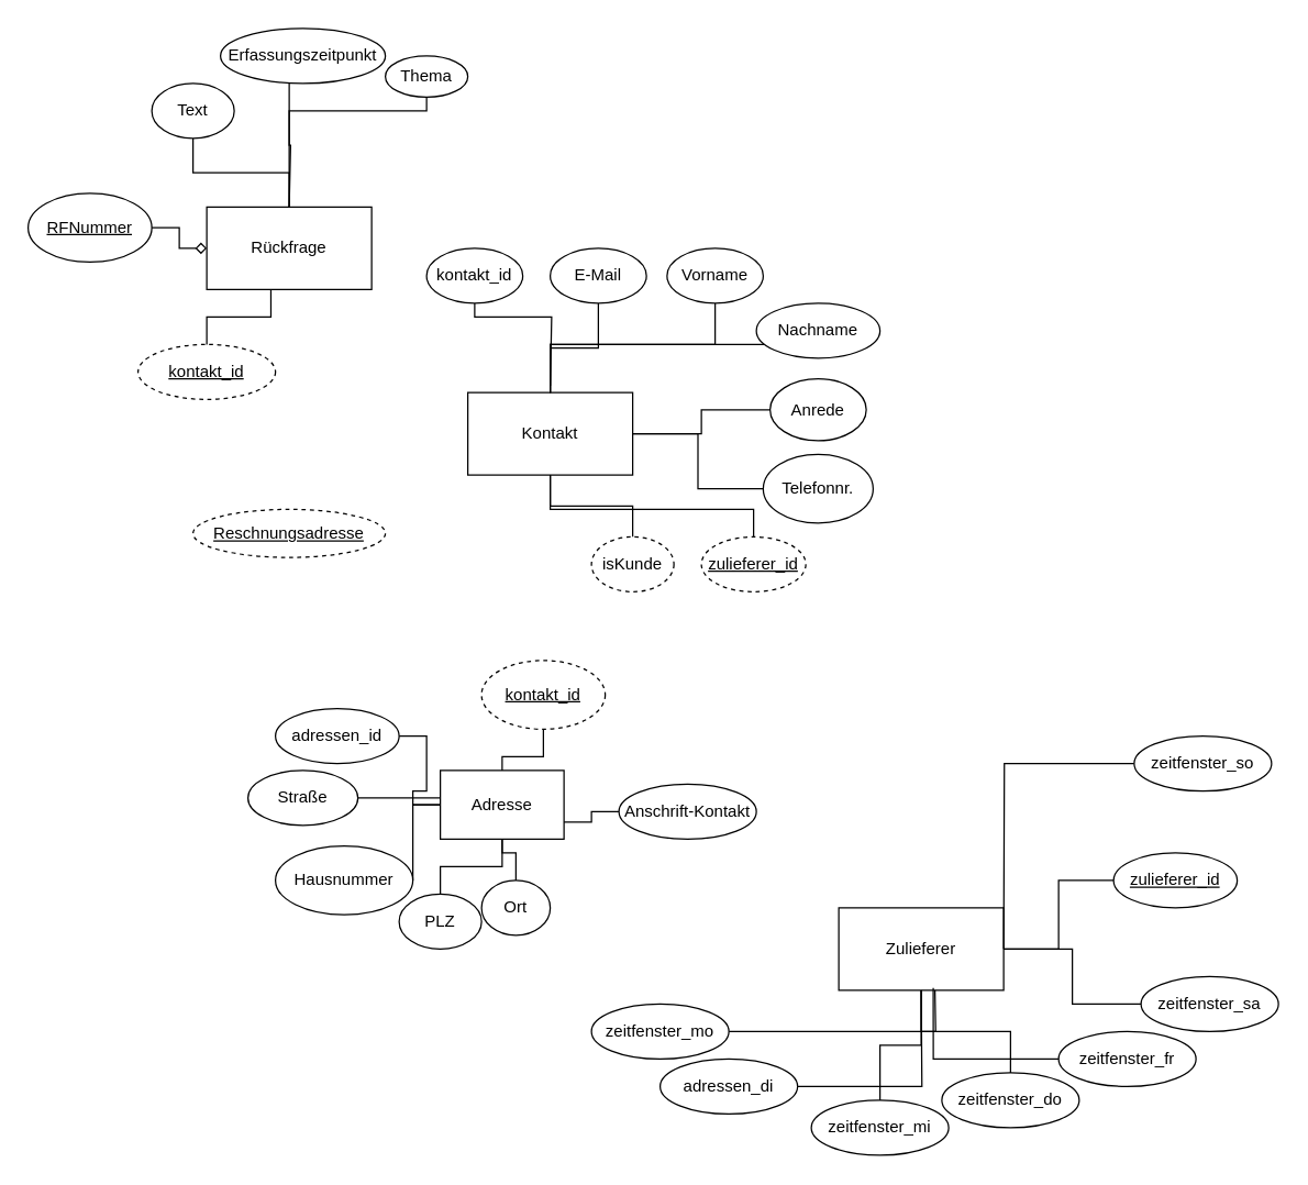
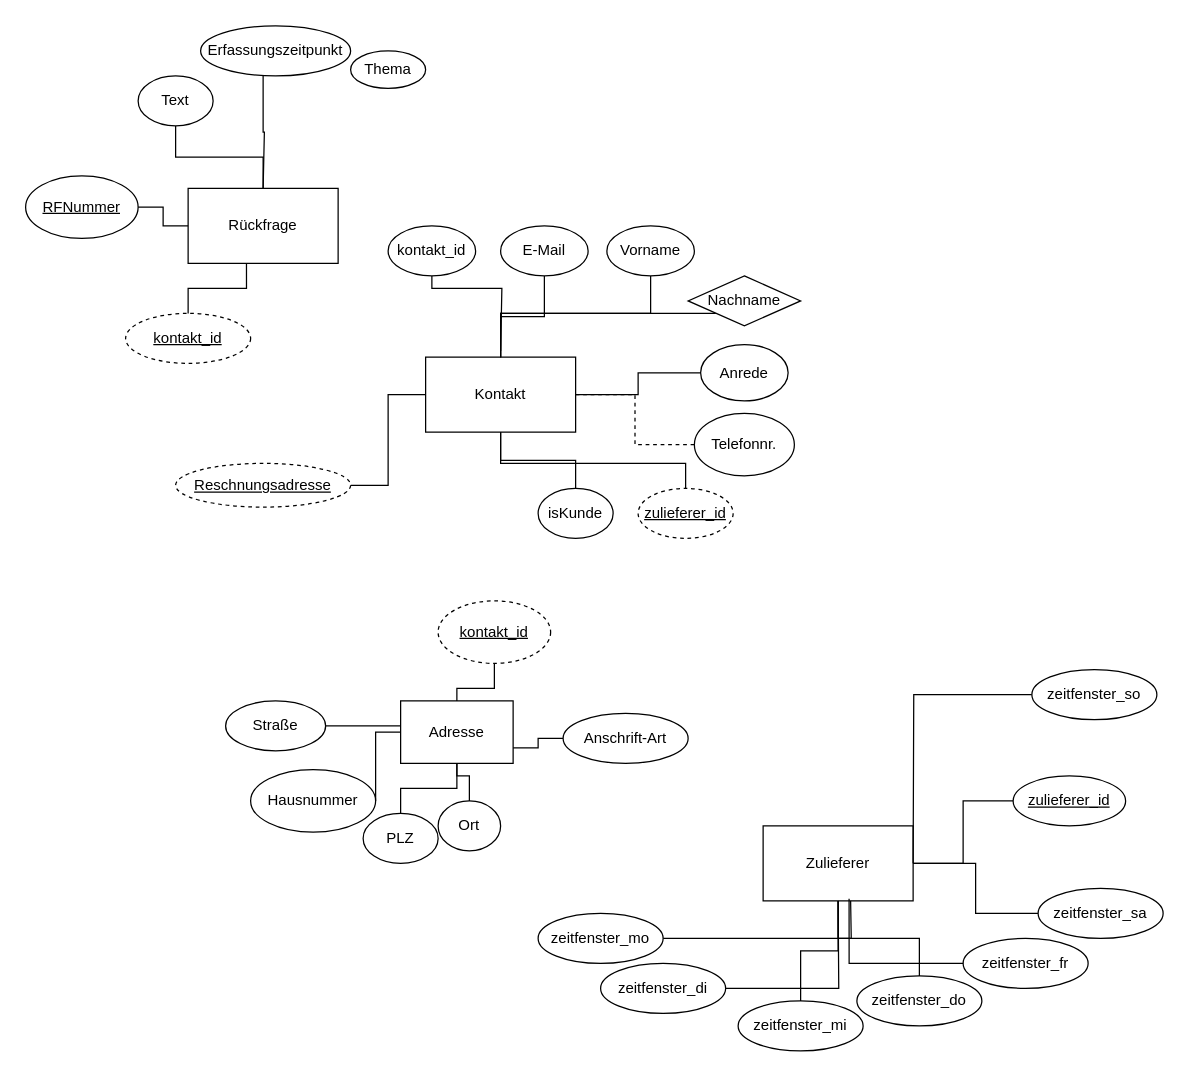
  <mxCell id="0" />
  <mxCell id="1" parent="0" />
  <mxCell id="2" value="Rückfrage" style="rounded=0;whiteSpace=wrap;html=1;" vertex="1" parent="1"><mxGeometry x="150" y="150" width="120" height="60" as="geometry" /></mxCell>
  <mxCell id="3" value="Adresse" style="rounded=0;whiteSpace=wrap;html=1;" vertex="1" parent="1"><mxGeometry x="320" y="560" width="90" height="50" as="geometry" /></mxCell>
  <mxCell id="4" value="Kontakt" style="rounded=0;whiteSpace=wrap;html=1;" vertex="1" parent="1"><mxGeometry x="340" y="285" width="120" height="60" as="geometry" /></mxCell>
  <mxCell id="5" style="edgeStyle=orthogonalEdgeStyle;rounded=0;orthogonalLoop=1;jettySize=auto;html=1;endArrow=none;endFill=0;" edge="1" parent="1" source="6" target="2"><mxGeometry relative="1" as="geometry" /></mxCell>
  <mxCell id="6" value="Text" style="ellipse;whiteSpace=wrap;html=1;" vertex="1" parent="1"><mxGeometry x="110" y="60" width="60" height="40" as="geometry" /></mxCell>
  <mxCell id="7" style="edgeStyle=orthogonalEdgeStyle;rounded=0;orthogonalLoop=1;jettySize=auto;html=1;endArrow=none;endFill=0;" edge="1" parent="1" source="8"><mxGeometry relative="1" as="geometry"><mxPoint x="210" y="150" as="targetPoint" /><Array as="points"><mxPoint x="210" y="105" /><mxPoint x="211" y="105" /><mxPoint x="211" y="150" /></Array></mxGeometry></mxCell>
  <mxCell id="8" value="Erfassungszeitpunkt" style="ellipse;whiteSpace=wrap;html=1;" vertex="1" parent="1"><mxGeometry x="160" y="20" width="120" height="40" as="geometry" /></mxCell>
- <mxCell id="9" style="edgeStyle=orthogonalEdgeStyle;rounded=0;orthogonalLoop=1;jettySize=auto;html=1;entryX=0.5;entryY=0;entryDx=0;entryDy=0;endArrow=none;endFill=0;" edge="1" parent="1" source="10" target="2"><mxGeometry relative="1" as="geometry"><Array as="points"><mxPoint x="310" y="80" /><mxPoint x="210" y="80" /></Array></mxGeometry></mxCell>
  <mxCell id="10" value="Thema" style="ellipse;whiteSpace=wrap;html=1;" vertex="1" parent="1"><mxGeometry x="280" y="40" width="60" height="30" as="geometry" /></mxCell>
  <mxCell id="11" value="&lt;u&gt;RFNummer&lt;/u&gt;" style="ellipse;whiteSpace=wrap;html=1;" vertex="1" parent="1"><mxGeometry x="20" y="140" width="90" height="50" as="geometry" /></mxCell>
- <mxCell id="12" style="edgeStyle=orthogonalEdgeStyle;rounded=0;orthogonalLoop=1;jettySize=auto;html=1;entryX=0;entryY=0.5;entryDx=0;entryDy=0;endArrow=diamond;endFill=0;" edge="1" parent="1" source="11" target="2"><mxGeometry relative="1" as="geometry"><mxPoint x="140" y="190" as="targetPoint" /></mxGeometry></mxCell>
+ <mxCell id="12" style="edgeStyle=orthogonalEdgeStyle;rounded=0;orthogonalLoop=1;jettySize=auto;html=1;entryX=0;entryY=0.5;entryDx=0;entryDy=0;endArrow=none;endFill=0;" edge="1" parent="1" source="11" target="2"><mxGeometry relative="1" as="geometry"><mxPoint x="140" y="190" as="targetPoint" /></mxGeometry></mxCell>
  <mxCell id="13" style="edgeStyle=orthogonalEdgeStyle;rounded=0;orthogonalLoop=1;jettySize=auto;html=1;entryX=0.5;entryY=0;entryDx=0;entryDy=0;endArrow=none;endFill=0;" edge="1" parent="1" source="14" target="4"><mxGeometry relative="1" as="geometry" /></mxCell>
  <mxCell id="14" value="E-Mail" style="ellipse;whiteSpace=wrap;html=1;" vertex="1" parent="1"><mxGeometry x="400" y="180" width="70" height="40" as="geometry" /></mxCell>
  <mxCell id="15" style="edgeStyle=orthogonalEdgeStyle;rounded=0;orthogonalLoop=1;jettySize=auto;html=1;entryX=0.5;entryY=0;entryDx=0;entryDy=0;endArrow=none;endFill=0;" edge="1" parent="1" source="16" target="4"><mxGeometry relative="1" as="geometry"><Array as="points"><mxPoint x="520" y="250" /><mxPoint x="400" y="250" /></Array></mxGeometry></mxCell>
  <mxCell id="16" value="Vo&lt;span style=&quot;background-color: initial;&quot;&gt;rname&lt;/span&gt;" style="ellipse;whiteSpace=wrap;html=1;" vertex="1" parent="1"><mxGeometry x="485" y="180" width="70" height="40" as="geometry" /></mxCell>
  <mxCell id="17" style="edgeStyle=orthogonalEdgeStyle;rounded=0;orthogonalLoop=1;jettySize=auto;html=1;entryX=0.5;entryY=0;entryDx=0;entryDy=0;endArrow=none;endFill=0;" edge="1" parent="1" source="18" target="4"><mxGeometry relative="1" as="geometry"><mxPoint x="400" y="280" as="targetPoint" /><Array as="points"><mxPoint x="400" y="250" /></Array></mxGeometry></mxCell>
- <mxCell id="18" value="Nachname" style="ellipse;whiteSpace=wrap;html=1;" vertex="1" parent="1"><mxGeometry x="550" y="220" width="90" height="40" as="geometry" /></mxCell>
+ <mxCell id="18" value="Nachname" style="rhombus;whiteSpace=wrap;html=1;" vertex="1" parent="1"><mxGeometry x="550" y="220" width="90" height="40" as="geometry" /></mxCell>
  <mxCell id="19" style="edgeStyle=orthogonalEdgeStyle;rounded=0;orthogonalLoop=1;jettySize=auto;html=1;entryX=1;entryY=0.5;entryDx=0;entryDy=0;endArrow=none;endFill=0;" edge="1" parent="1" source="20" target="4"><mxGeometry relative="1" as="geometry" /></mxCell>
  <mxCell id="20" value="Anrede" style="ellipse;whiteSpace=wrap;html=1;" vertex="1" parent="1"><mxGeometry x="560" y="275" width="70" height="45" as="geometry" /></mxCell>
- <mxCell id="21" style="edgeStyle=orthogonalEdgeStyle;rounded=0;orthogonalLoop=1;jettySize=auto;html=1;endArrow=none;endFill=0;" edge="1" parent="1" source="22" target="4"><mxGeometry relative="1" as="geometry"><mxPoint x="460" y="320" as="targetPoint" /></mxGeometry></mxCell>
+ <mxCell id="21" style="edgeStyle=orthogonalEdgeStyle;rounded=0;orthogonalLoop=1;jettySize=auto;html=1;endArrow=none;endFill=0;dashed=1;" edge="1" parent="1" source="22" target="4"><mxGeometry relative="1" as="geometry"><mxPoint x="460" y="320" as="targetPoint" /></mxGeometry></mxCell>
  <mxCell id="22" value="Telefonnr." style="ellipse;whiteSpace=wrap;html=1;" vertex="1" parent="1"><mxGeometry x="555" y="330" width="80" height="50" as="geometry" /></mxCell>
  <mxCell id="23" style="edgeStyle=orthogonalEdgeStyle;rounded=0;orthogonalLoop=1;jettySize=auto;html=1;endArrow=none;endFill=0;" edge="1" parent="1" source="24"><mxGeometry relative="1" as="geometry"><mxPoint x="400" y="280" as="targetPoint" /><Array as="points"><mxPoint x="345" y="230" /><mxPoint x="401" y="230" /><mxPoint x="401" y="280" /></Array></mxGeometry></mxCell>
  <mxCell id="24" value="kontakt_id" style="ellipse;whiteSpace=wrap;html=1;" vertex="1" parent="1"><mxGeometry x="310" y="180" width="70" height="40" as="geometry" /></mxCell>
  <mxCell id="25" style="edgeStyle=orthogonalEdgeStyle;rounded=0;orthogonalLoop=1;jettySize=auto;html=1;entryX=0.5;entryY=1;entryDx=0;entryDy=0;endArrow=none;endFill=0;" edge="1" parent="1" source="26" target="4"><mxGeometry relative="1" as="geometry" /></mxCell>
- <mxCell id="26" value="isKunde" style="ellipse;whiteSpace=wrap;html=1;dashed=1;" vertex="1" parent="1"><mxGeometry x="430" y="390" width="60" height="40" as="geometry" /></mxCell>
+ <mxCell id="26" value="isKunde" style="ellipse;whiteSpace=wrap;html=1;" vertex="1" parent="1"><mxGeometry x="430" y="390" width="60" height="40" as="geometry" /></mxCell>
  <mxCell id="27" style="edgeStyle=orthogonalEdgeStyle;rounded=0;orthogonalLoop=1;jettySize=auto;html=1;entryX=0.5;entryY=1;entryDx=0;entryDy=0;endArrow=none;endFill=0;" edge="1" parent="1" source="28" target="4"><mxGeometry relative="1" as="geometry"><Array as="points"><mxPoint x="548" y="370" /><mxPoint x="400" y="370" /></Array></mxGeometry></mxCell>
  <mxCell id="28" value="&lt;u&gt;zulieferer_id&lt;/u&gt;" style="ellipse;whiteSpace=wrap;html=1;dashed=1;" vertex="1" parent="1"><mxGeometry x="510" y="390" width="76" height="40" as="geometry" /></mxCell>
  <mxCell id="29" value="Zulieferer" style="rounded=0;whiteSpace=wrap;html=1;" vertex="1" parent="1"><mxGeometry x="610" y="660" width="120" height="60" as="geometry" /></mxCell>
  <mxCell id="30" style="edgeStyle=orthogonalEdgeStyle;rounded=0;orthogonalLoop=1;jettySize=auto;html=1;entryX=1;entryY=0.5;entryDx=0;entryDy=0;endArrow=none;endFill=0;" edge="1" parent="1" source="31" target="29"><mxGeometry relative="1" as="geometry" /></mxCell>
  <mxCell id="31" value="&lt;u&gt;zulieferer_id&lt;/u&gt;" style="ellipse;whiteSpace=wrap;html=1;" vertex="1" parent="1"><mxGeometry x="810" y="620" width="90" height="40" as="geometry" /></mxCell>
  <mxCell id="32" style="edgeStyle=orthogonalEdgeStyle;rounded=0;orthogonalLoop=1;jettySize=auto;html=1;endArrow=none;endFill=0;" edge="1" parent="1" source="33"><mxGeometry relative="1" as="geometry"><mxPoint x="680" y="720" as="targetPoint" /></mxGeometry></mxCell>
  <mxCell id="33" value="zeitfenster_mo" style="ellipse;whiteSpace=wrap;html=1;" vertex="1" parent="1"><mxGeometry x="430" y="730" width="100" height="40" as="geometry" /></mxCell>
  <mxCell id="34" style="edgeStyle=orthogonalEdgeStyle;rounded=0;orthogonalLoop=1;jettySize=auto;html=1;endArrow=none;endFill=0;" edge="1" parent="1" source="35"><mxGeometry relative="1" as="geometry"><mxPoint x="670" y="720" as="targetPoint" /></mxGeometry></mxCell>
- <mxCell id="35" value="adressen_di" style="ellipse;whiteSpace=wrap;html=1;" vertex="1" parent="1"><mxGeometry x="480" y="770" width="100" height="40" as="geometry" /></mxCell>
+ <mxCell id="35" value="zeitfenster_di" style="ellipse;whiteSpace=wrap;html=1;" vertex="1" parent="1"><mxGeometry x="480" y="770" width="100" height="40" as="geometry" /></mxCell>
  <mxCell id="36" style="edgeStyle=orthogonalEdgeStyle;rounded=0;orthogonalLoop=1;jettySize=auto;html=1;entryX=0.5;entryY=1;entryDx=0;entryDy=0;endArrow=none;endFill=0;" edge="1" parent="1" source="37" target="29"><mxGeometry relative="1" as="geometry" /></mxCell>
  <mxCell id="37" value="zeitfenster_mi" style="ellipse;whiteSpace=wrap;html=1;" vertex="1" parent="1"><mxGeometry x="590" y="800" width="100" height="40" as="geometry" /></mxCell>
  <mxCell id="38" value="zeitfenster_do" style="ellipse;whiteSpace=wrap;html=1;" vertex="1" parent="1"><mxGeometry x="685" y="780" width="100" height="40" as="geometry" /></mxCell>
  <mxCell id="39" value="zeitfenster_fr" style="ellipse;whiteSpace=wrap;html=1;" vertex="1" parent="1"><mxGeometry x="770" y="750" width="100" height="40" as="geometry" /></mxCell>
  <mxCell id="40" style="edgeStyle=orthogonalEdgeStyle;rounded=0;orthogonalLoop=1;jettySize=auto;html=1;entryX=1;entryY=0.5;entryDx=0;entryDy=0;endArrow=none;endFill=0;" edge="1" parent="1" source="41" target="29"><mxGeometry relative="1" as="geometry" /></mxCell>
  <mxCell id="41" value="zeitfenster_sa" style="ellipse;whiteSpace=wrap;html=1;" vertex="1" parent="1"><mxGeometry x="830" y="710" width="100" height="40" as="geometry" /></mxCell>
  <mxCell id="42" style="edgeStyle=orthogonalEdgeStyle;rounded=0;orthogonalLoop=1;jettySize=auto;html=1;endArrow=none;endFill=0;" edge="1" parent="1" source="43"><mxGeometry relative="1" as="geometry"><mxPoint x="730" y="690" as="targetPoint" /></mxGeometry></mxCell>
  <mxCell id="43" value="zeitfenster_so" style="ellipse;whiteSpace=wrap;html=1;" vertex="1" parent="1"><mxGeometry x="825" y="535" width="100" height="40" as="geometry" /></mxCell>
  <mxCell id="44" style="edgeStyle=orthogonalEdgeStyle;rounded=0;orthogonalLoop=1;jettySize=auto;html=1;entryX=0.573;entryY=0.973;entryDx=0;entryDy=0;entryPerimeter=0;endArrow=none;endFill=0;" edge="1" parent="1" source="39" target="29"><mxGeometry relative="1" as="geometry" /></mxCell>
  <mxCell id="45" style="edgeStyle=orthogonalEdgeStyle;rounded=0;orthogonalLoop=1;jettySize=auto;html=1;entryX=0.5;entryY=1;entryDx=0;entryDy=0;endArrow=none;endFill=0;" edge="1" parent="1" source="38" target="29"><mxGeometry relative="1" as="geometry" /></mxCell>
  <mxCell id="46" style="edgeStyle=orthogonalEdgeStyle;rounded=0;orthogonalLoop=1;jettySize=auto;html=1;endArrow=none;endFill=0;" edge="1" parent="1" source="47"><mxGeometry relative="1" as="geometry"><mxPoint x="320" y="580" as="targetPoint" /></mxGeometry></mxCell>
  <mxCell id="47" value="Straße" style="ellipse;whiteSpace=wrap;html=1;" vertex="1" parent="1"><mxGeometry x="180" y="560" width="80" height="40" as="geometry" /></mxCell>
  <mxCell id="48" style="edgeStyle=orthogonalEdgeStyle;rounded=0;orthogonalLoop=1;jettySize=auto;html=1;entryX=0;entryY=0.5;entryDx=0;entryDy=0;endArrow=none;endFill=0;" edge="1" parent="1" source="49" target="3"><mxGeometry relative="1" as="geometry"><Array as="points"><mxPoint x="300" y="585" /></Array></mxGeometry></mxCell>
  <mxCell id="49" value="Hausnummer" style="ellipse;whiteSpace=wrap;html=1;" vertex="1" parent="1"><mxGeometry x="200" y="615" width="100" height="50" as="geometry" /></mxCell>
  <mxCell id="50" style="edgeStyle=orthogonalEdgeStyle;rounded=0;orthogonalLoop=1;jettySize=auto;html=1;entryX=0.5;entryY=1;entryDx=0;entryDy=0;endArrow=none;endFill=0;" edge="1" parent="1" source="51" target="3"><mxGeometry relative="1" as="geometry" /></mxCell>
  <mxCell id="51" value="PLZ" style="ellipse;whiteSpace=wrap;html=1;" vertex="1" parent="1"><mxGeometry x="290" y="650" width="60" height="40" as="geometry" /></mxCell>
  <mxCell id="52" style="edgeStyle=orthogonalEdgeStyle;rounded=0;orthogonalLoop=1;jettySize=auto;html=1;entryX=0.5;entryY=1;entryDx=0;entryDy=0;endArrow=none;endFill=0;" edge="1" parent="1" source="53" target="3"><mxGeometry relative="1" as="geometry" /></mxCell>
  <mxCell id="53" value="Ort" style="ellipse;whiteSpace=wrap;html=1;" vertex="1" parent="1"><mxGeometry x="350" y="640" width="50" height="40" as="geometry" /></mxCell>
- <mxCell id="54" style="edgeStyle=orthogonalEdgeStyle;rounded=0;orthogonalLoop=1;jettySize=auto;html=1;entryX=0;entryY=0.5;entryDx=0;entryDy=0;endArrow=none;endFill=0;" edge="1" parent="1" source="55" target="3"><mxGeometry relative="1" as="geometry" /></mxCell>
- <mxCell id="55" value="adressen_id" style="ellipse;whiteSpace=wrap;html=1;" vertex="1" parent="1"><mxGeometry x="200" y="515" width="90" height="40" as="geometry" /></mxCell>
+ <mxCell id="56" style="edgeStyle=orthogonalEdgeStyle;rounded=0;orthogonalLoop=1;jettySize=auto;html=1;entryX=0;entryY=0.5;entryDx=0;entryDy=0;endArrow=none;endFill=0;" edge="1" parent="1" source="57" target="4"><mxGeometry relative="1" as="geometry" /></mxCell>
  <mxCell id="57" value="&lt;u&gt;Reschnungsadresse&lt;/u&gt;" style="ellipse;whiteSpace=wrap;html=1;dashed=1;" vertex="1" parent="1"><mxGeometry x="140" y="370" width="140" height="35" as="geometry" /></mxCell>
  <mxCell id="58" value="&lt;u&gt;kontakt_id&lt;/u&gt;" style="ellipse;whiteSpace=wrap;html=1;dashed=1;" vertex="1" parent="1"><mxGeometry x="350" y="480" width="90" height="50" as="geometry" /></mxCell>
  <mxCell id="59" style="edgeStyle=orthogonalEdgeStyle;rounded=0;orthogonalLoop=1;jettySize=auto;html=1;entryX=0.5;entryY=0;entryDx=0;entryDy=0;endArrow=none;endFill=0;" edge="1" parent="1" source="58" target="3"><mxGeometry relative="1" as="geometry" /></mxCell>
  <mxCell id="60" style="edgeStyle=orthogonalEdgeStyle;rounded=0;orthogonalLoop=1;jettySize=auto;html=1;entryX=1;entryY=0.75;entryDx=0;entryDy=0;endArrow=none;endFill=0;" edge="1" parent="1" source="61" target="3"><mxGeometry relative="1" as="geometry" /></mxCell>
- <mxCell id="61" value="Anschrift-Kontakt" style="ellipse;whiteSpace=wrap;html=1;" vertex="1" parent="1"><mxGeometry x="450" y="570" width="100" height="40" as="geometry" /></mxCell>
+ <mxCell id="61" value="Anschrift-Art" style="ellipse;whiteSpace=wrap;html=1;" vertex="1" parent="1"><mxGeometry x="450" y="570" width="100" height="40" as="geometry" /></mxCell>
  <mxCell id="62" value="&lt;u&gt;kontakt_id&lt;/u&gt;" style="ellipse;whiteSpace=wrap;html=1;dashed=1;" vertex="1" parent="1"><mxGeometry x="100" y="250" width="100" height="40" as="geometry" /></mxCell>
  <mxCell id="63" style="edgeStyle=orthogonalEdgeStyle;rounded=0;orthogonalLoop=1;jettySize=auto;html=1;entryX=0.389;entryY=0.999;entryDx=0;entryDy=0;entryPerimeter=0;endArrow=none;endFill=0;" edge="1" parent="1" source="62" target="2"><mxGeometry relative="1" as="geometry" /></mxCell>
